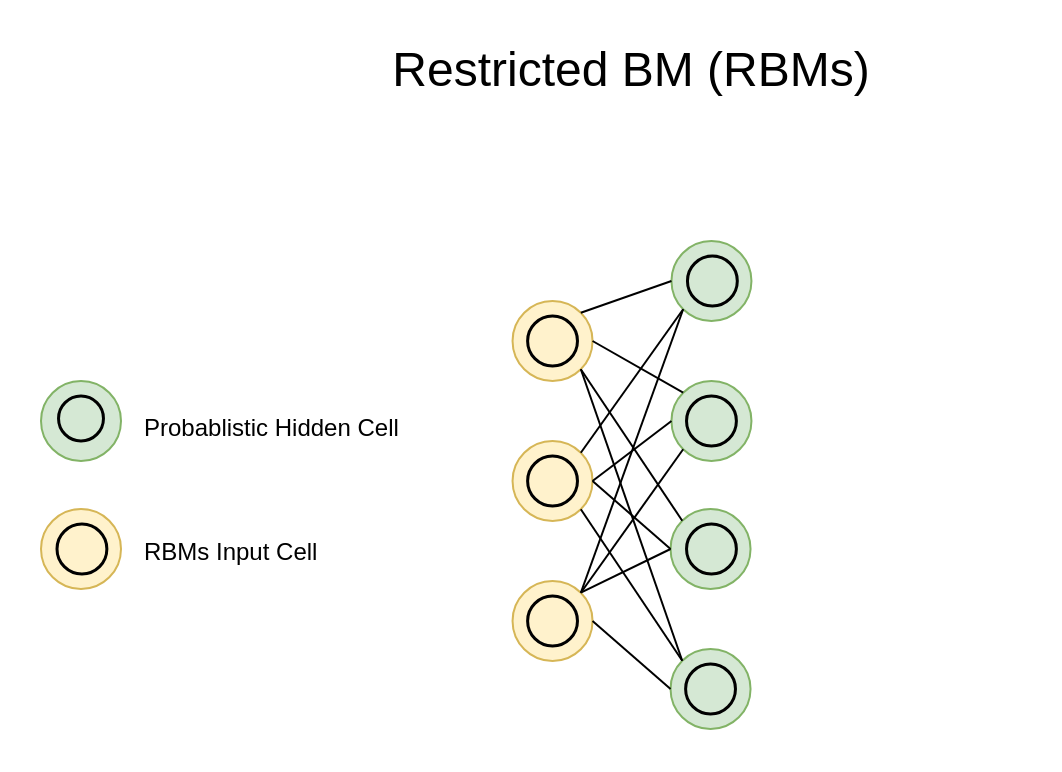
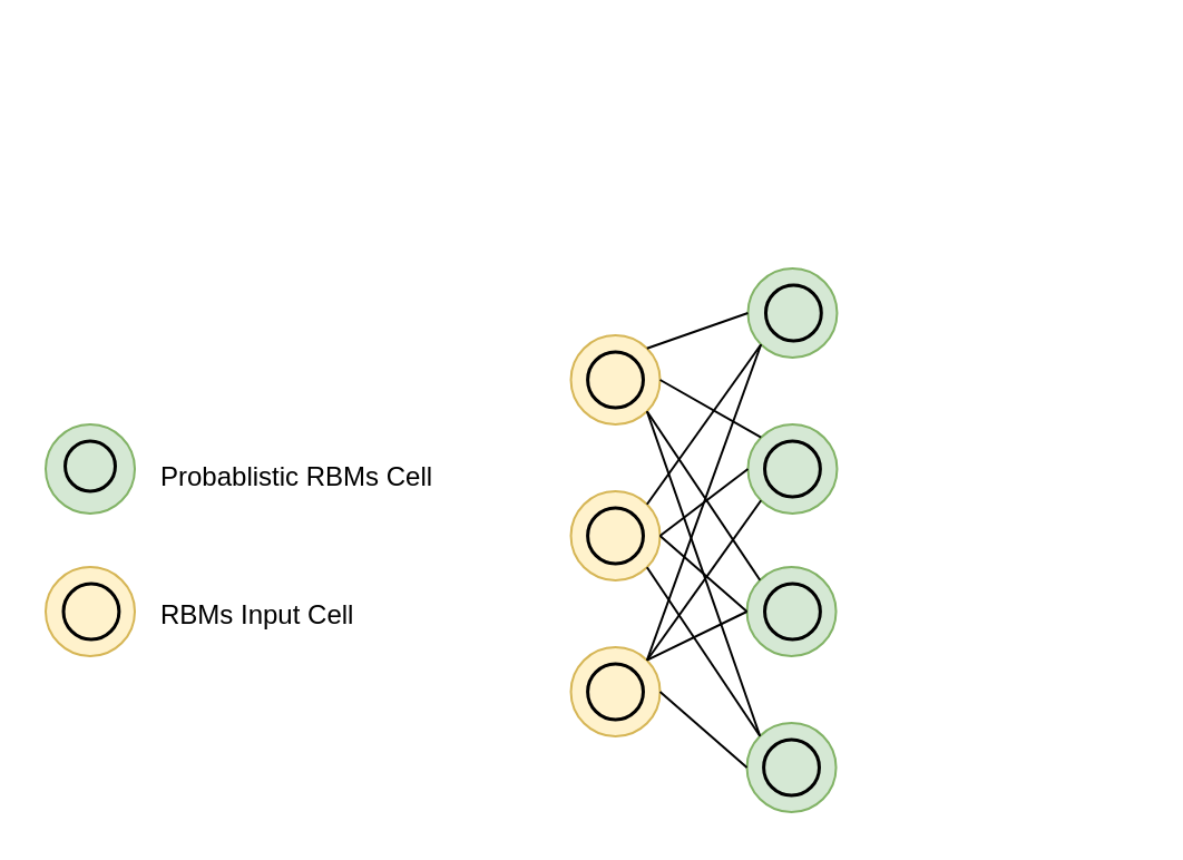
  <mxCell id="0" />
  <mxCell id="1" parent="0" />
- <mxCell id="2" value="&lt;font style=&quot;font-size: 24px;&quot;&gt;Restricted BM (RBMs)&lt;/font&gt;" style="text;html=1;strokeColor=none;fillColor=none;align=center;verticalAlign=middle;whiteSpace=wrap;rounded=0;shadow=1;strokeWidth=1.5;" parent="1" vertex="1"><mxGeometry x="122" y="20" width="387" height="30" as="geometry" /></mxCell>
  <mxCell id="3" value="" style="group" parent="1" vertex="1" connectable="0"><mxGeometry x="20" y="190" width="40" height="40" as="geometry" /></mxCell>
  <mxCell id="4" value="" style="ellipse;whiteSpace=wrap;html=1;aspect=fixed;strokeColor=#82b366;fillColor=#d5e8d4;" parent="3" vertex="1"><mxGeometry width="40" height="40" as="geometry" /></mxCell>
  <mxCell id="5" value="" style="ellipse;whiteSpace=wrap;html=1;aspect=fixed;fillColor=none;strokeWidth=1.5;" parent="3" vertex="1"><mxGeometry x="8.765" y="7.53" width="22.47" height="22.47" as="geometry" /></mxCell>
  <mxCell id="6" value="" style="group" parent="1" vertex="1" connectable="0"><mxGeometry x="20" y="254" width="40" height="40" as="geometry" /></mxCell>
  <mxCell id="7" value="" style="ellipse;whiteSpace=wrap;html=1;aspect=fixed;strokeColor=#d6b656;fillColor=#fff2cc;" parent="6" vertex="1"><mxGeometry width="40" height="40" as="geometry" /></mxCell>
  <mxCell id="8" value="" style="ellipse;whiteSpace=wrap;html=1;aspect=fixed;fillColor=none;strokeWidth=1.5;" parent="6" vertex="1"><mxGeometry x="8" y="7.53" width="24.93" height="24.93" as="geometry" /></mxCell>
- <mxCell id="9" value="&lt;font style=&quot;font-size: 12px;&quot;&gt;Probablistic Hidden Cell&lt;/font&gt;" style="text;html=1;strokeColor=none;fillColor=none;align=left;verticalAlign=middle;whiteSpace=wrap;rounded=0;shadow=1;strokeWidth=1.5;fontSize=24;" parent="1" vertex="1"><mxGeometry x="70" y="195" width="130" height="30" as="geometry" /></mxCell>
+ <mxCell id="9" value="&lt;font style=&quot;font-size: 12px;&quot;&gt;Probablistic RBMs Cell&lt;/font&gt;" style="text;html=1;strokeColor=none;fillColor=none;align=left;verticalAlign=middle;whiteSpace=wrap;rounded=0;shadow=1;strokeWidth=1.5;fontSize=24;" parent="1" vertex="1"><mxGeometry x="70" y="195" width="130" height="30" as="geometry" /></mxCell>
  <mxCell id="10" value="&lt;font style=&quot;font-size: 12px;&quot;&gt;RBMs Input Cell&lt;/font&gt;" style="text;html=1;strokeColor=none;fillColor=none;align=left;verticalAlign=middle;whiteSpace=wrap;rounded=0;shadow=1;strokeWidth=1.5;fontSize=24;" parent="1" vertex="1"><mxGeometry x="70" y="257" width="130" height="30" as="geometry" /></mxCell>
  <mxCell id="11" value="" style="group" parent="1" vertex="1" connectable="0"><mxGeometry x="255.77" y="120" width="119.46" height="244" as="geometry" /></mxCell>
  <mxCell id="12" value="" style="ellipse;whiteSpace=wrap;html=1;aspect=fixed;strokeColor=#d6b656;fillColor=#fff2cc;container=0;" parent="11" vertex="1"><mxGeometry y="170" width="40" height="40" as="geometry" /></mxCell>
  <mxCell id="13" value="" style="ellipse;whiteSpace=wrap;html=1;aspect=fixed;fillColor=none;strokeWidth=1.5;container=0;" parent="11" vertex="1"><mxGeometry x="7.535" y="177.53" width="24.93" height="24.93" as="geometry" /></mxCell>
  <mxCell id="14" value="" style="ellipse;whiteSpace=wrap;html=1;aspect=fixed;strokeColor=#d6b656;fillColor=#fff2cc;container=0;" parent="11" vertex="1"><mxGeometry y="100" width="40" height="40" as="geometry" /></mxCell>
  <mxCell id="15" value="" style="ellipse;whiteSpace=wrap;html=1;aspect=fixed;fillColor=none;strokeWidth=1.5;container=0;" parent="11" vertex="1"><mxGeometry x="7.535" y="107.53" width="24.93" height="24.93" as="geometry" /></mxCell>
  <mxCell id="16" value="" style="ellipse;whiteSpace=wrap;html=1;aspect=fixed;strokeColor=#d6b656;fillColor=#fff2cc;container=0;" parent="11" vertex="1"><mxGeometry y="30" width="40" height="40" as="geometry" /></mxCell>
  <mxCell id="17" value="" style="ellipse;whiteSpace=wrap;html=1;aspect=fixed;fillColor=none;strokeWidth=1.5;container=0;" parent="11" vertex="1"><mxGeometry x="7.535" y="37.53" width="24.93" height="24.93" as="geometry" /></mxCell>
  <mxCell id="18" value="" style="ellipse;whiteSpace=wrap;html=1;aspect=fixed;strokeColor=#82b366;fillColor=#d5e8d4;container=0;" parent="11" vertex="1"><mxGeometry x="79" y="134" width="40" height="40" as="geometry" /></mxCell>
  <mxCell id="19" value="" style="ellipse;whiteSpace=wrap;html=1;aspect=fixed;fillColor=none;strokeWidth=1.5;container=0;" parent="11" vertex="1"><mxGeometry x="87" y="141.53" width="24.93" height="24.93" as="geometry" /></mxCell>
  <mxCell id="20" value="" style="ellipse;whiteSpace=wrap;html=1;aspect=fixed;strokeColor=#82b366;fillColor=#d5e8d4;container=0;" parent="11" vertex="1"><mxGeometry x="79" y="204" width="40" height="40" as="geometry" /></mxCell>
  <mxCell id="21" value="" style="ellipse;whiteSpace=wrap;html=1;aspect=fixed;fillColor=none;strokeWidth=1.5;container=0;" parent="11" vertex="1"><mxGeometry x="86.535" y="211.53" width="24.93" height="24.93" as="geometry" /></mxCell>
  <mxCell id="22" value="" style="ellipse;whiteSpace=wrap;html=1;aspect=fixed;strokeColor=#82b366;fillColor=#d5e8d4;container=0;" parent="11" vertex="1"><mxGeometry x="79.46" width="40" height="40" as="geometry" /></mxCell>
  <mxCell id="23" value="" style="ellipse;whiteSpace=wrap;html=1;aspect=fixed;fillColor=none;strokeWidth=1.5;container=0;" parent="11" vertex="1"><mxGeometry x="87.46" y="7.53" width="24.93" height="24.93" as="geometry" /></mxCell>
  <mxCell id="24" value="" style="ellipse;whiteSpace=wrap;html=1;aspect=fixed;strokeColor=#82b366;fillColor=#d5e8d4;container=0;" parent="11" vertex="1"><mxGeometry x="79.46" y="70" width="40" height="40" as="geometry" /></mxCell>
  <mxCell id="25" value="" style="ellipse;whiteSpace=wrap;html=1;aspect=fixed;fillColor=none;strokeWidth=1.5;container=0;" parent="11" vertex="1"><mxGeometry x="86.995" y="77.53" width="24.93" height="24.93" as="geometry" /></mxCell>
  <mxCell id="26" value="" style="endArrow=none;html=1;rounded=0;fontSize=12;exitX=1;exitY=0;exitDx=0;exitDy=0;entryX=0;entryY=0.5;entryDx=0;entryDy=0;" parent="11" source="16" target="22" edge="1"><mxGeometry width="50" height="50" relative="1" as="geometry"><mxPoint x="180" y="120" as="sourcePoint" /><mxPoint x="230" y="70" as="targetPoint" /></mxGeometry></mxCell>
  <mxCell id="27" value="" style="endArrow=none;html=1;rounded=0;fontSize=12;exitX=1;exitY=0.5;exitDx=0;exitDy=0;entryX=0;entryY=0;entryDx=0;entryDy=0;" parent="11" source="16" target="24" edge="1"><mxGeometry width="50" height="50" relative="1" as="geometry"><mxPoint x="44.142" y="45.858" as="sourcePoint" /><mxPoint x="89.46" y="30" as="targetPoint" /></mxGeometry></mxCell>
  <mxCell id="28" value="" style="endArrow=none;html=1;rounded=0;fontSize=12;exitX=1;exitY=1;exitDx=0;exitDy=0;entryX=0;entryY=0;entryDx=0;entryDy=0;" parent="11" source="16" target="18" edge="1"><mxGeometry width="50" height="50" relative="1" as="geometry"><mxPoint x="44.142" y="74.142" as="sourcePoint" /><mxPoint x="95.318" y="85.858" as="targetPoint" /></mxGeometry></mxCell>
  <mxCell id="29" value="" style="endArrow=none;html=1;rounded=0;fontSize=12;exitX=1;exitY=1;exitDx=0;exitDy=0;entryX=0;entryY=0;entryDx=0;entryDy=0;" parent="11" source="16" target="20" edge="1"><mxGeometry width="50" height="50" relative="1" as="geometry"><mxPoint x="44.142" y="74.142" as="sourcePoint" /><mxPoint x="94.858" y="149.858" as="targetPoint" /></mxGeometry></mxCell>
  <mxCell id="30" value="" style="endArrow=none;html=1;rounded=0;fontSize=12;exitX=1;exitY=0.5;exitDx=0;exitDy=0;entryX=0;entryY=0.5;entryDx=0;entryDy=0;" parent="11" source="14" target="18" edge="1"><mxGeometry width="50" height="50" relative="1" as="geometry"><mxPoint x="44.142" y="74.142" as="sourcePoint" /><mxPoint x="94.858" y="219.858" as="targetPoint" /></mxGeometry></mxCell>
  <mxCell id="31" value="" style="endArrow=none;html=1;rounded=0;fontSize=12;exitX=1;exitY=0.5;exitDx=0;exitDy=0;entryX=0;entryY=0.5;entryDx=0;entryDy=0;" parent="11" source="12" target="20" edge="1"><mxGeometry width="50" height="50" relative="1" as="geometry"><mxPoint x="50" y="130" as="sourcePoint" /><mxPoint x="89" y="164" as="targetPoint" /></mxGeometry></mxCell>
  <mxCell id="32" value="" style="endArrow=none;html=1;rounded=0;fontSize=12;exitX=1;exitY=0;exitDx=0;exitDy=0;entryX=0;entryY=0.5;entryDx=0;entryDy=0;" parent="11" source="12" target="18" edge="1"><mxGeometry width="50" height="50" relative="1" as="geometry"><mxPoint x="50" y="200" as="sourcePoint" /><mxPoint x="89" y="234" as="targetPoint" /></mxGeometry></mxCell>
  <mxCell id="33" value="" style="endArrow=none;html=1;rounded=0;fontSize=12;exitX=1;exitY=0;exitDx=0;exitDy=0;entryX=0;entryY=1;entryDx=0;entryDy=0;" parent="11" source="12" target="24" edge="1"><mxGeometry width="50" height="50" relative="1" as="geometry"><mxPoint x="44.142" y="185.858" as="sourcePoint" /><mxPoint x="89" y="164" as="targetPoint" /></mxGeometry></mxCell>
  <mxCell id="34" value="" style="endArrow=none;html=1;rounded=0;fontSize=12;exitX=1;exitY=0;exitDx=0;exitDy=0;entryX=0;entryY=1;entryDx=0;entryDy=0;" parent="11" source="12" target="22" edge="1"><mxGeometry width="50" height="50" relative="1" as="geometry"><mxPoint x="44.142" y="185.858" as="sourcePoint" /><mxPoint x="95.318" y="114.142" as="targetPoint" /></mxGeometry></mxCell>
  <mxCell id="35" value="" style="endArrow=none;html=1;rounded=0;fontSize=12;exitX=1;exitY=0;exitDx=0;exitDy=0;entryX=0;entryY=1;entryDx=0;entryDy=0;" parent="11" source="14" target="22" edge="1"><mxGeometry width="50" height="50" relative="1" as="geometry"><mxPoint x="44.142" y="185.858" as="sourcePoint" /><mxPoint x="95.318" y="44.142" as="targetPoint" /></mxGeometry></mxCell>
  <mxCell id="36" value="" style="endArrow=none;html=1;rounded=0;fontSize=12;exitX=1;exitY=1;exitDx=0;exitDy=0;entryX=0;entryY=0;entryDx=0;entryDy=0;" parent="11" source="14" target="20" edge="1"><mxGeometry width="50" height="50" relative="1" as="geometry"><mxPoint x="44.142" y="115.858" as="sourcePoint" /><mxPoint x="95.318" y="44.142" as="targetPoint" /></mxGeometry></mxCell>
  <mxCell id="37" value="" style="endArrow=none;html=1;rounded=0;fontSize=12;exitX=1;exitY=0.5;exitDx=0;exitDy=0;entryX=0;entryY=0.5;entryDx=0;entryDy=0;" parent="11" source="14" target="24" edge="1"><mxGeometry width="50" height="50" relative="1" as="geometry"><mxPoint x="44.142" y="144.142" as="sourcePoint" /><mxPoint x="94.858" y="219.858" as="targetPoint" /></mxGeometry></mxCell>
